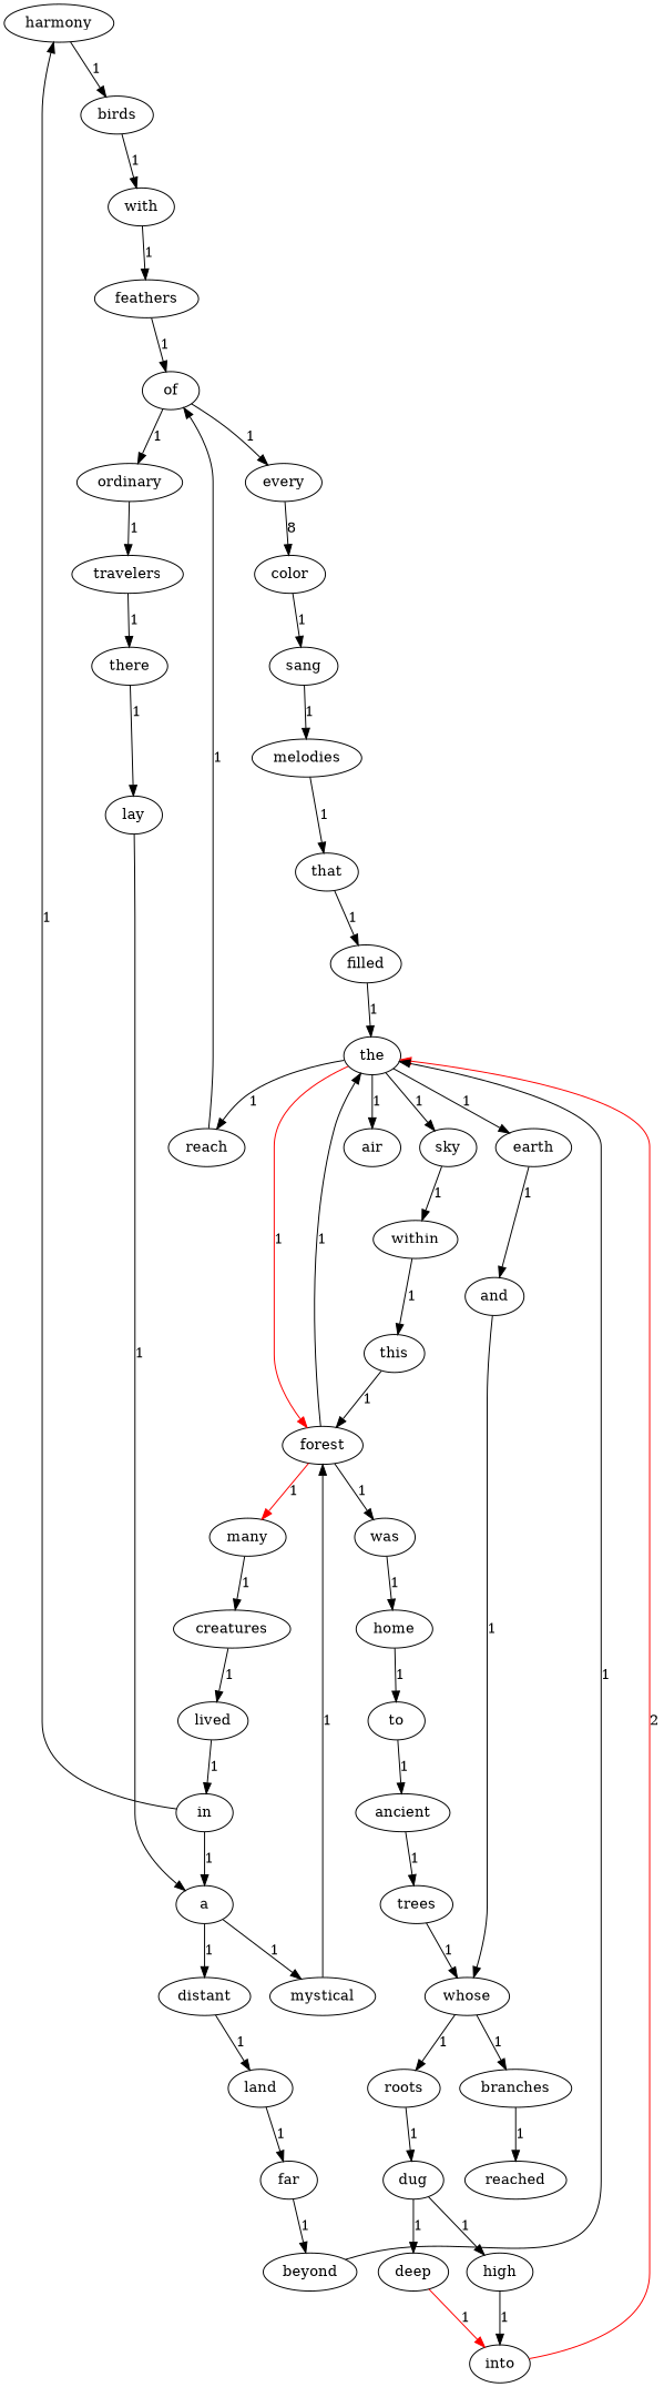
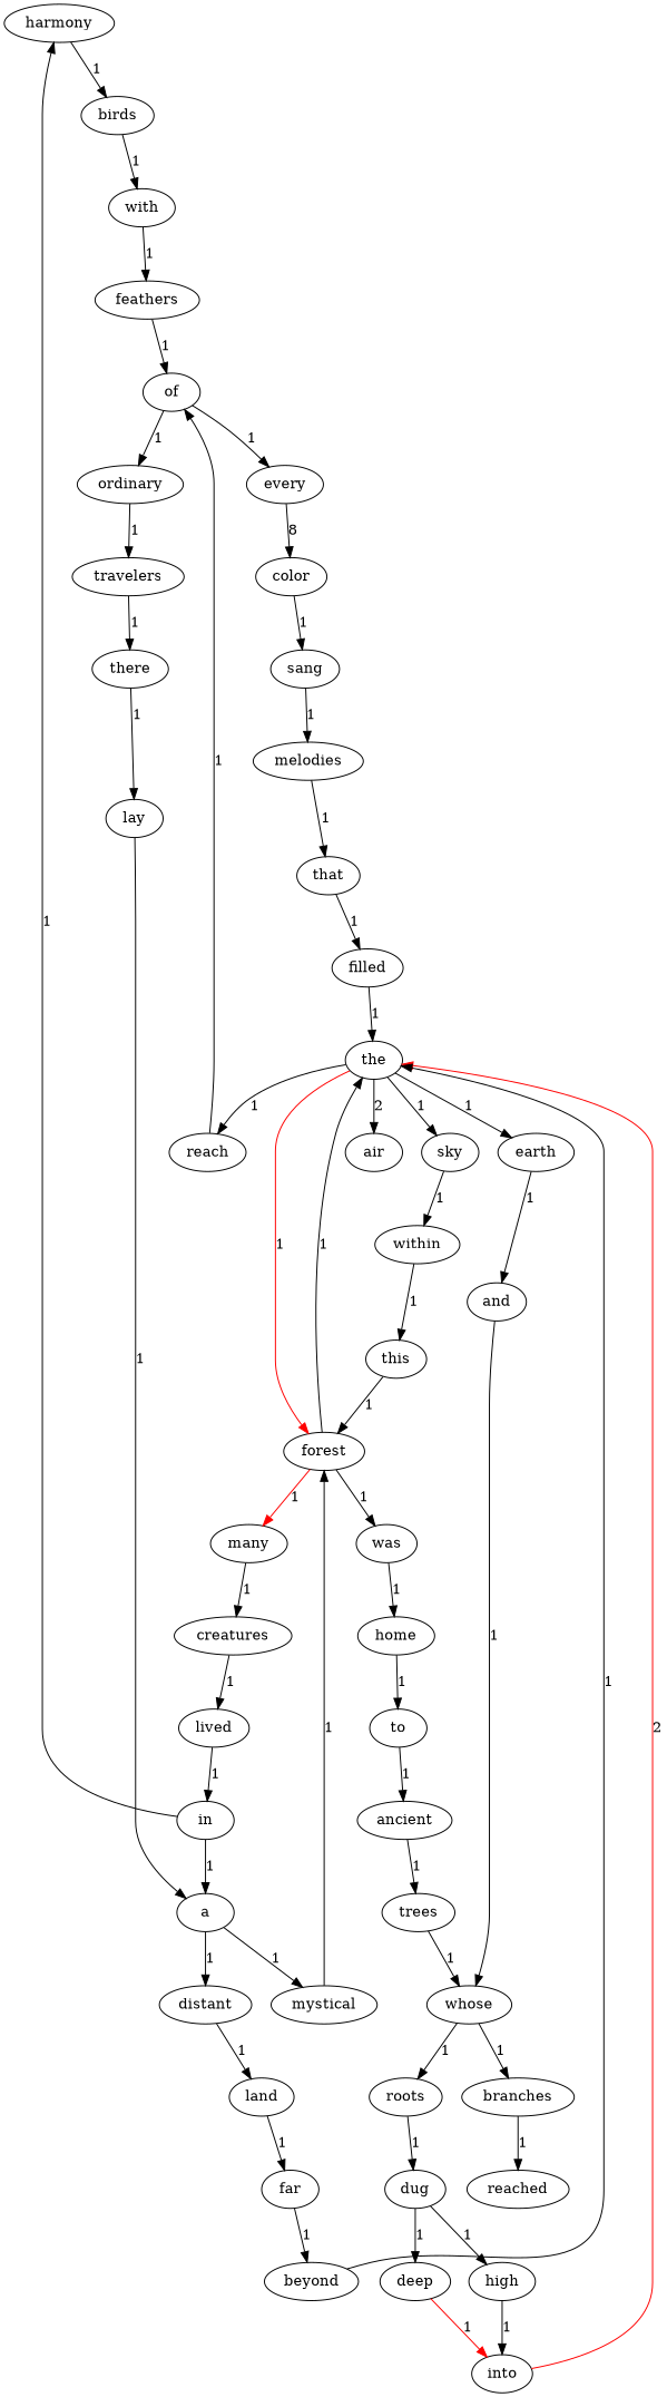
  digraph {
    n1 [label=harmony]
    n2 [label=birds]
    n3 [label=with]
    n4 [label=forest]
    n5 [label=was]
    n6 [label=many]
    n7 [label=the]
    n8 [label=home]
    n9 [label=creatures]
    n10 [label=reach]
    n11 [label=air]
    n12 [label=sky]
    n13 [label=earth]
    n14 [label=deep]
    n15 [label=into]
    n16 [label=melodies]
    n17 [label=that]
    n18 [label=filled]
    n19 [label=color]
    n20 [label=sang]
    n21 [label=of]
    n22 [label=every]
    n23 [label=ordinary]
    n24 [label=feathers]
    n25 [label=beyond]
    n26 [label=trees]
    n27 [label=whose]
    n28 [label=roots]
    n29 [label=branches]
    n30 [label=mystical]
    n31 [label=high]
    n32 [label=far]
    n33 [label=and]
    n34 [label=travelers]
    n35 [label=land]
    n36 [label=lived]
    n37 [label=in]
    n38 [label=a]
    n39 [label=within]
    n40 [label=this]
    n41 [label=distant]
    n42 [label=lay]
    n43 [label=to]
    n44 [label=there]
    n45 [label=dug]
    n46 [label=reached]
    n47 [label=ancient]
    n1 -> n2 [label=1]
    n2 -> n3 [label=1]
    n3 -> n24 [label=1]
    n4 -> n5 [label=1]
    n4 -> n6 [color=red label=1]
    n4 -> n7 [label=1]
    n5 -> n8 [label=1]
    n6 -> n9 [label=1]
    n7 -> n4 [color=red label=1]
    n7 -> n10 [label=1]
-   n7 -> n11 [label=1]
+   n7 -> n11 [label=2]
    n7 -> n12 [label=1]
    n7 -> n13 [label=1]
    n8 -> n43 [label=1]
    n9 -> n36 [label=1]
    n10 -> n21 [label=1]
    n12 -> n39 [label=1]
    n13 -> n33 [label=1]
    n14 -> n15 [color=red label=1]
    n15 -> n7 [color=red label=2]
    n16 -> n17 [label=1]
    n17 -> n18 [label=1]
    n18 -> n7 [label=1]
    n19 -> n20 [label=1]
    n20 -> n16 [label=1]
    n21 -> n22 [label=1]
    n21 -> n23 [label=1]
    n22 -> n19 [label=8]
    n23 -> n34 [label=1]
    n24 -> n21 [label=1]
    n25 -> n7 [label=1]
    n26 -> n27 [label=1]
    n27 -> n28 [label=1]
    n27 -> n29 [label=1]
    n28 -> n45 [label=1]
    n29 -> n46 [label=1]
    n30 -> n4 [label=1]
    n31 -> n15 [label=1]
    n32 -> n25 [label=1]
    n33 -> n27 [label=1]
    n34 -> n44 [label=1]
    n35 -> n32 [label=1]
    n36 -> n37 [label=1]
    n37 -> n1 [label=1]
    n37 -> n38 [label=1]
    n38 -> n30 [label=1]
    n38 -> n41 [label=1]
    n39 -> n40 [label=1]
    n40 -> n4 [label=1]
    n41 -> n35 [label=1]
    n42 -> n38 [label=1]
    n43 -> n47 [label=1]
    n44 -> n42 [label=1]
    n45 -> n14 [label=1]
    n45 -> n31 [label=1]
    n47 -> n26 [label=1]
  }
